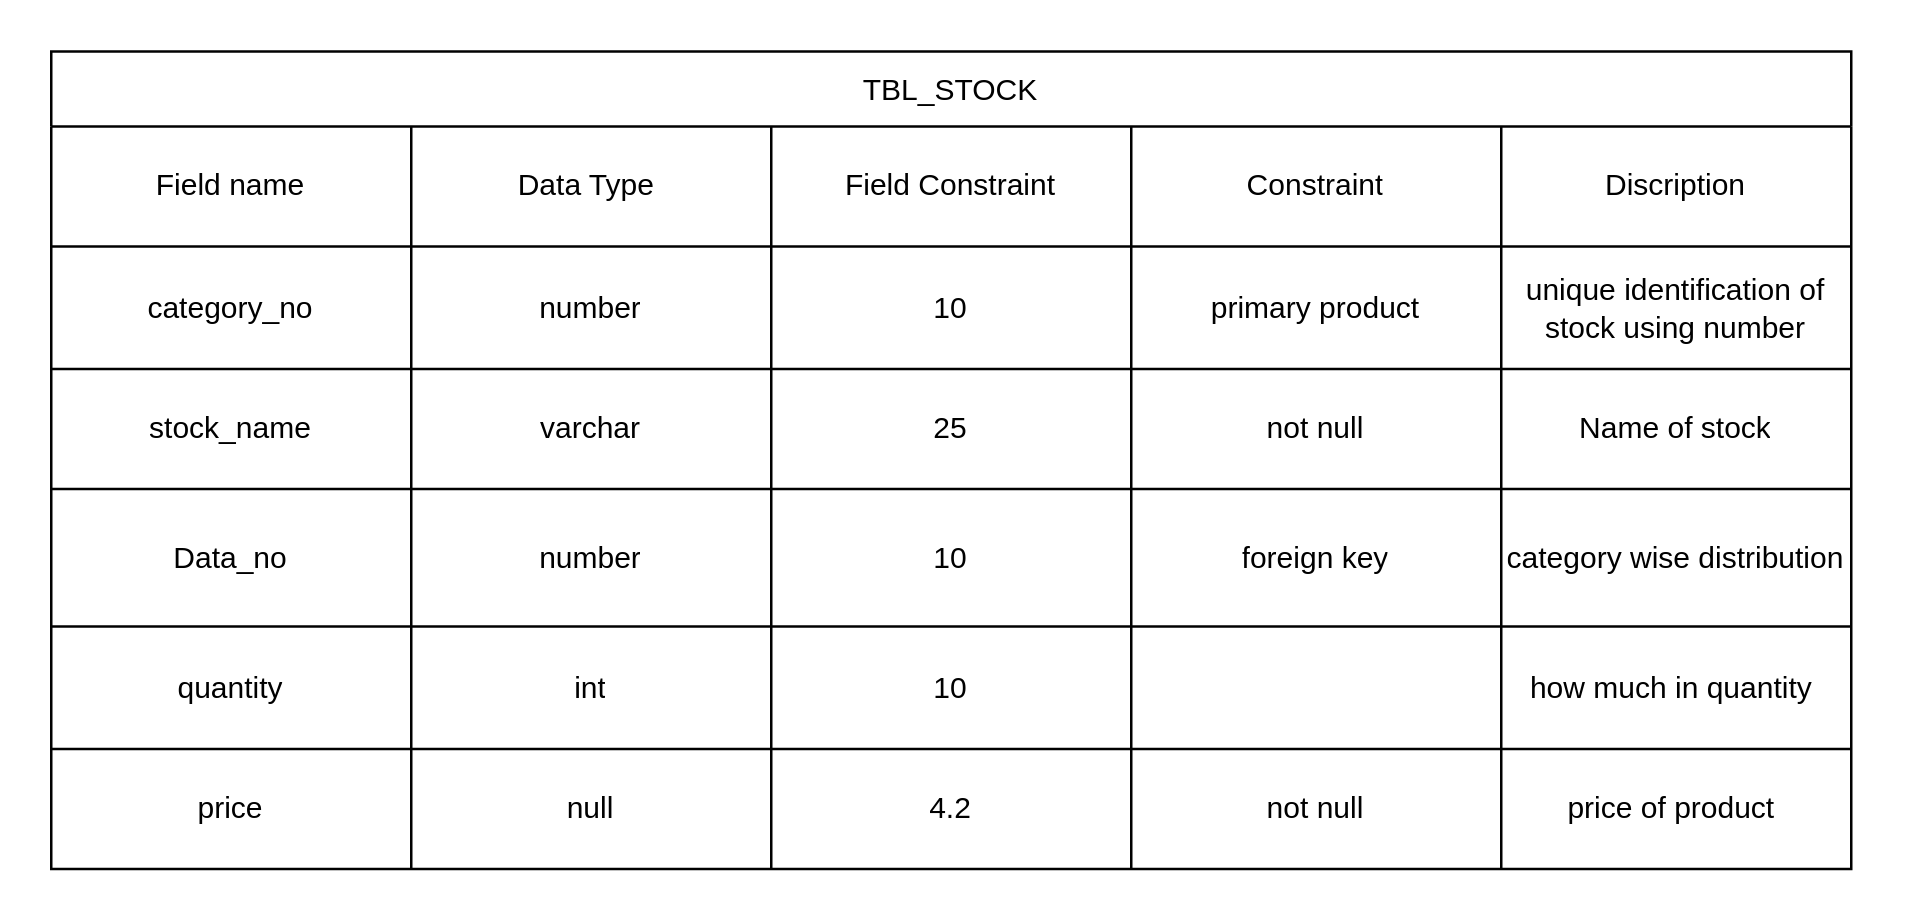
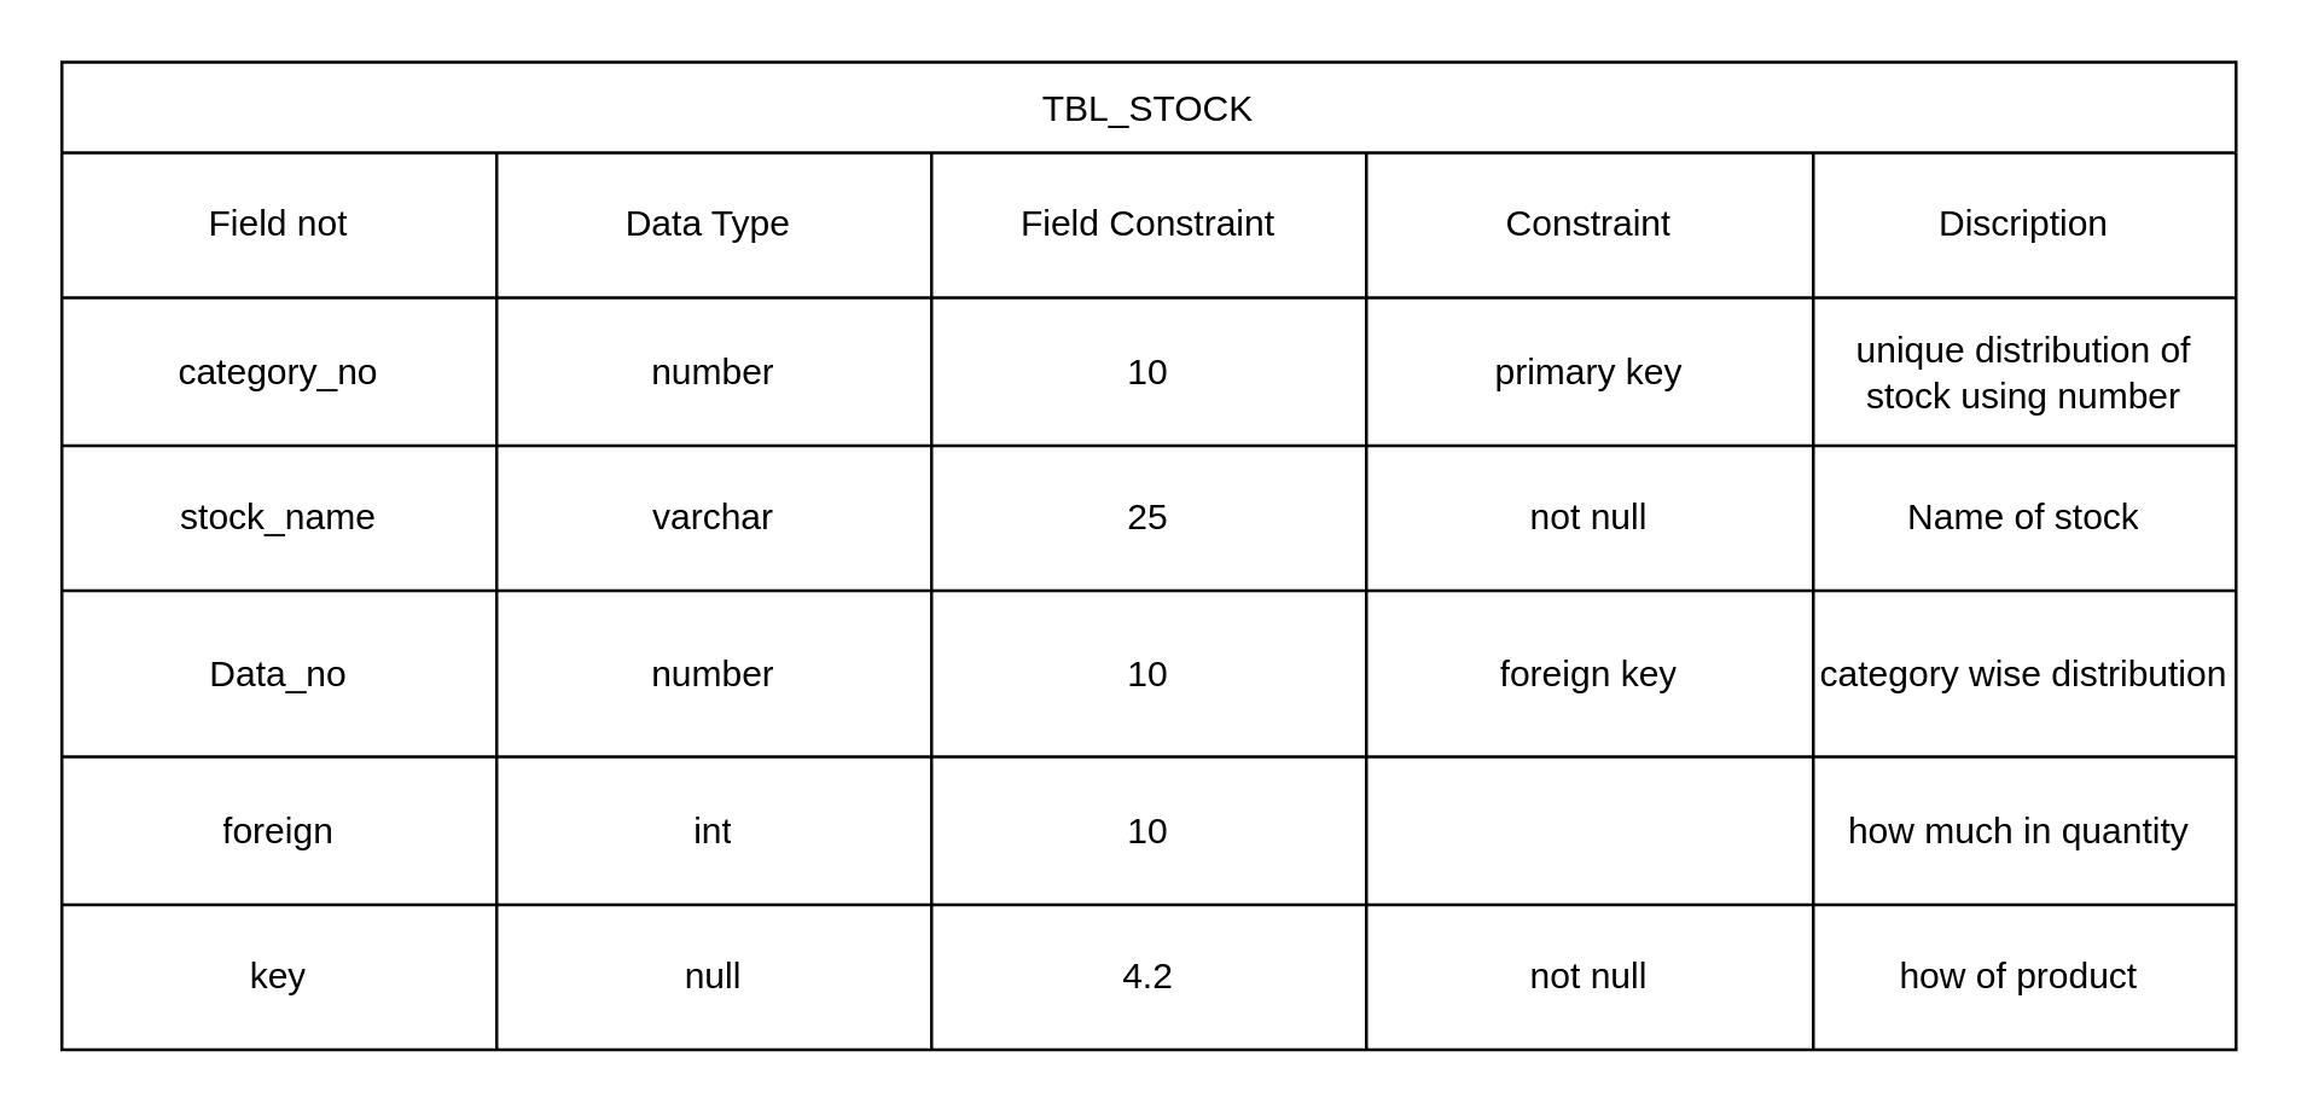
  <mxCell id="0" />
  <mxCell id="1" parent="0" />
  <mxCell id="2" value="TBL_STOCK" style="shape=table;startSize=30;container=1;collapsible=0;childLayout=tableLayout;" vertex="1" parent="1"><mxGeometry x="20" y="20" width="720" height="327" as="geometry" /></mxCell>
  <mxCell id="3" value="" style="shape=tableRow;horizontal=0;startSize=0;swimlaneHead=0;swimlaneBody=0;strokeColor=inherit;top=0;left=0;bottom=0;right=0;collapsible=0;dropTarget=0;fillColor=none;points=[[0,0.5],[1,0.5]];portConstraint=eastwest;" vertex="1" parent="2"><mxGeometry y="30" width="720" height="48" as="geometry" /></mxCell>
- <mxCell id="4" value="Field name" style="shape=partialRectangle;html=1;whiteSpace=wrap;connectable=0;strokeColor=inherit;overflow=hidden;fillColor=none;top=0;left=0;bottom=0;right=0;pointerEvents=1;" vertex="1" parent="3"><mxGeometry width="144" height="48" as="geometry"><mxRectangle width="144" height="48" as="alternateBounds" /></mxGeometry></mxCell>
+ <mxCell id="4" value="Field not" style="shape=partialRectangle;html=1;whiteSpace=wrap;connectable=0;strokeColor=inherit;overflow=hidden;fillColor=none;top=0;left=0;bottom=0;right=0;pointerEvents=1;" vertex="1" parent="3"><mxGeometry width="144" height="48" as="geometry"><mxRectangle width="144" height="48" as="alternateBounds" /></mxGeometry></mxCell>
  <mxCell id="5" value="Data Type&amp;nbsp;" style="shape=partialRectangle;html=1;whiteSpace=wrap;connectable=0;strokeColor=inherit;overflow=hidden;fillColor=none;top=0;left=0;bottom=0;right=0;pointerEvents=1;" vertex="1" parent="3"><mxGeometry x="144" width="144" height="48" as="geometry"><mxRectangle width="144" height="48" as="alternateBounds" /></mxGeometry></mxCell>
  <mxCell id="6" value="Field Constraint" style="shape=partialRectangle;html=1;whiteSpace=wrap;connectable=0;strokeColor=inherit;overflow=hidden;fillColor=none;top=0;left=0;bottom=0;right=0;pointerEvents=1;" vertex="1" parent="3"><mxGeometry x="288" width="144" height="48" as="geometry"><mxRectangle width="144" height="48" as="alternateBounds" /></mxGeometry></mxCell>
  <mxCell id="7" value="Constraint" style="shape=partialRectangle;html=1;whiteSpace=wrap;connectable=0;strokeColor=inherit;overflow=hidden;fillColor=none;top=0;left=0;bottom=0;right=0;pointerEvents=1;" vertex="1" parent="3"><mxGeometry x="432" width="148" height="48" as="geometry"><mxRectangle width="148" height="48" as="alternateBounds" /></mxGeometry></mxCell>
  <mxCell id="8" value="Discription" style="shape=partialRectangle;html=1;whiteSpace=wrap;connectable=0;strokeColor=inherit;overflow=hidden;fillColor=none;top=0;left=0;bottom=0;right=0;pointerEvents=1;" vertex="1" parent="3"><mxGeometry x="580" width="140" height="48" as="geometry"><mxRectangle width="140" height="48" as="alternateBounds" /></mxGeometry></mxCell>
  <mxCell id="9" value="" style="shape=tableRow;horizontal=0;startSize=0;swimlaneHead=0;swimlaneBody=0;strokeColor=inherit;top=0;left=0;bottom=0;right=0;collapsible=0;dropTarget=0;fillColor=none;points=[[0,0.5],[1,0.5]];portConstraint=eastwest;" vertex="1" parent="2"><mxGeometry y="78" width="720" height="49" as="geometry" /></mxCell>
  <mxCell id="10" value="category_no" style="shape=partialRectangle;html=1;whiteSpace=wrap;connectable=0;strokeColor=inherit;overflow=hidden;fillColor=none;top=0;left=0;bottom=0;right=0;pointerEvents=1;" vertex="1" parent="9"><mxGeometry width="144" height="49" as="geometry"><mxRectangle width="144" height="49" as="alternateBounds" /></mxGeometry></mxCell>
  <mxCell id="11" value="number" style="shape=partialRectangle;html=1;whiteSpace=wrap;connectable=0;strokeColor=inherit;overflow=hidden;fillColor=none;top=0;left=0;bottom=0;right=0;pointerEvents=1;" vertex="1" parent="9"><mxGeometry x="144" width="144" height="49" as="geometry"><mxRectangle width="144" height="49" as="alternateBounds" /></mxGeometry></mxCell>
  <mxCell id="12" value="10" style="shape=partialRectangle;html=1;whiteSpace=wrap;connectable=0;strokeColor=inherit;overflow=hidden;fillColor=none;top=0;left=0;bottom=0;right=0;pointerEvents=1;" vertex="1" parent="9"><mxGeometry x="288" width="144" height="49" as="geometry"><mxRectangle width="144" height="49" as="alternateBounds" /></mxGeometry></mxCell>
- <mxCell id="13" value="primary product" style="shape=partialRectangle;html=1;whiteSpace=wrap;connectable=0;strokeColor=inherit;overflow=hidden;fillColor=none;top=0;left=0;bottom=0;right=0;pointerEvents=1;" vertex="1" parent="9"><mxGeometry x="432" width="148" height="49" as="geometry"><mxRectangle width="148" height="49" as="alternateBounds" /></mxGeometry></mxCell>
- <mxCell id="14" value="unique identification of stock using number" style="shape=partialRectangle;html=1;whiteSpace=wrap;connectable=0;strokeColor=inherit;overflow=hidden;fillColor=none;top=0;left=0;bottom=0;right=0;pointerEvents=1;" vertex="1" parent="9"><mxGeometry x="580" width="140" height="49" as="geometry"><mxRectangle width="140" height="49" as="alternateBounds" /></mxGeometry></mxCell>
+ <mxCell id="13" value="primary key" style="shape=partialRectangle;html=1;whiteSpace=wrap;connectable=0;strokeColor=inherit;overflow=hidden;fillColor=none;top=0;left=0;bottom=0;right=0;pointerEvents=1;" vertex="1" parent="9"><mxGeometry x="432" width="148" height="49" as="geometry"><mxRectangle width="148" height="49" as="alternateBounds" /></mxGeometry></mxCell>
+ <mxCell id="14" value="unique distribution of stock using number" style="shape=partialRectangle;html=1;whiteSpace=wrap;connectable=0;strokeColor=inherit;overflow=hidden;fillColor=none;top=0;left=0;bottom=0;right=0;pointerEvents=1;" vertex="1" parent="9"><mxGeometry x="580" width="140" height="49" as="geometry"><mxRectangle width="140" height="49" as="alternateBounds" /></mxGeometry></mxCell>
  <mxCell id="15" value="" style="shape=tableRow;horizontal=0;startSize=0;swimlaneHead=0;swimlaneBody=0;strokeColor=inherit;top=0;left=0;bottom=0;right=0;collapsible=0;dropTarget=0;fillColor=none;points=[[0,0.5],[1,0.5]];portConstraint=eastwest;" vertex="1" parent="2"><mxGeometry y="127" width="720" height="48" as="geometry" /></mxCell>
  <mxCell id="16" value="stock_name" style="shape=partialRectangle;html=1;whiteSpace=wrap;connectable=0;strokeColor=inherit;overflow=hidden;fillColor=none;top=0;left=0;bottom=0;right=0;pointerEvents=1;" vertex="1" parent="15"><mxGeometry width="144" height="48" as="geometry"><mxRectangle width="144" height="48" as="alternateBounds" /></mxGeometry></mxCell>
  <mxCell id="17" value="varchar" style="shape=partialRectangle;html=1;whiteSpace=wrap;connectable=0;strokeColor=inherit;overflow=hidden;fillColor=none;top=0;left=0;bottom=0;right=0;pointerEvents=1;" vertex="1" parent="15"><mxGeometry x="144" width="144" height="48" as="geometry"><mxRectangle width="144" height="48" as="alternateBounds" /></mxGeometry></mxCell>
  <mxCell id="18" value="25" style="shape=partialRectangle;html=1;whiteSpace=wrap;connectable=0;strokeColor=inherit;overflow=hidden;fillColor=none;top=0;left=0;bottom=0;right=0;pointerEvents=1;" vertex="1" parent="15"><mxGeometry x="288" width="144" height="48" as="geometry"><mxRectangle width="144" height="48" as="alternateBounds" /></mxGeometry></mxCell>
  <mxCell id="19" value="not null" style="shape=partialRectangle;html=1;whiteSpace=wrap;connectable=0;strokeColor=inherit;overflow=hidden;fillColor=none;top=0;left=0;bottom=0;right=0;pointerEvents=1;" vertex="1" parent="15"><mxGeometry x="432" width="148" height="48" as="geometry"><mxRectangle width="148" height="48" as="alternateBounds" /></mxGeometry></mxCell>
  <mxCell id="20" value="Name of stock" style="shape=partialRectangle;html=1;whiteSpace=wrap;connectable=0;strokeColor=inherit;overflow=hidden;fillColor=none;top=0;left=0;bottom=0;right=0;pointerEvents=1;" vertex="1" parent="15"><mxGeometry x="580" width="140" height="48" as="geometry"><mxRectangle width="140" height="48" as="alternateBounds" /></mxGeometry></mxCell>
  <mxCell id="21" value="" style="shape=tableRow;horizontal=0;startSize=0;swimlaneHead=0;swimlaneBody=0;strokeColor=inherit;top=0;left=0;bottom=0;right=0;collapsible=0;dropTarget=0;fillColor=none;points=[[0,0.5],[1,0.5]];portConstraint=eastwest;" vertex="1" parent="2"><mxGeometry y="175" width="720" height="55" as="geometry" /></mxCell>
  <mxCell id="22" value="Data_no" style="shape=partialRectangle;html=1;whiteSpace=wrap;connectable=0;strokeColor=inherit;overflow=hidden;fillColor=none;top=0;left=0;bottom=0;right=0;pointerEvents=1;" vertex="1" parent="21"><mxGeometry width="144" height="55" as="geometry"><mxRectangle width="144" height="55" as="alternateBounds" /></mxGeometry></mxCell>
  <mxCell id="23" value="number" style="shape=partialRectangle;html=1;whiteSpace=wrap;connectable=0;strokeColor=inherit;overflow=hidden;fillColor=none;top=0;left=0;bottom=0;right=0;pointerEvents=1;" vertex="1" parent="21"><mxGeometry x="144" width="144" height="55" as="geometry"><mxRectangle width="144" height="55" as="alternateBounds" /></mxGeometry></mxCell>
  <mxCell id="24" value="10" style="shape=partialRectangle;html=1;whiteSpace=wrap;connectable=0;strokeColor=inherit;overflow=hidden;fillColor=none;top=0;left=0;bottom=0;right=0;pointerEvents=1;" vertex="1" parent="21"><mxGeometry x="288" width="144" height="55" as="geometry"><mxRectangle width="144" height="55" as="alternateBounds" /></mxGeometry></mxCell>
  <mxCell id="25" value="foreign key" style="shape=partialRectangle;html=1;whiteSpace=wrap;connectable=0;strokeColor=inherit;overflow=hidden;fillColor=none;top=0;left=0;bottom=0;right=0;pointerEvents=1;" vertex="1" parent="21"><mxGeometry x="432" width="148" height="55" as="geometry"><mxRectangle width="148" height="55" as="alternateBounds" /></mxGeometry></mxCell>
  <mxCell id="26" value="category wise distribution" style="shape=partialRectangle;html=1;whiteSpace=wrap;connectable=0;strokeColor=inherit;overflow=hidden;fillColor=none;top=0;left=0;bottom=0;right=0;pointerEvents=1;" vertex="1" parent="21"><mxGeometry x="580" width="140" height="55" as="geometry"><mxRectangle width="140" height="55" as="alternateBounds" /></mxGeometry></mxCell>
  <mxCell id="27" value="" style="shape=tableRow;horizontal=0;startSize=0;swimlaneHead=0;swimlaneBody=0;strokeColor=inherit;top=0;left=0;bottom=0;right=0;collapsible=0;dropTarget=0;fillColor=none;points=[[0,0.5],[1,0.5]];portConstraint=eastwest;" vertex="1" parent="2"><mxGeometry y="230" width="720" height="49" as="geometry" /></mxCell>
- <mxCell id="28" value="quantity" style="shape=partialRectangle;html=1;whiteSpace=wrap;connectable=0;strokeColor=inherit;overflow=hidden;fillColor=none;top=0;left=0;bottom=0;right=0;pointerEvents=1;" vertex="1" parent="27"><mxGeometry width="144" height="49" as="geometry"><mxRectangle width="144" height="49" as="alternateBounds" /></mxGeometry></mxCell>
+ <mxCell id="28" value="foreign" style="shape=partialRectangle;html=1;whiteSpace=wrap;connectable=0;strokeColor=inherit;overflow=hidden;fillColor=none;top=0;left=0;bottom=0;right=0;pointerEvents=1;" vertex="1" parent="27"><mxGeometry width="144" height="49" as="geometry"><mxRectangle width="144" height="49" as="alternateBounds" /></mxGeometry></mxCell>
  <mxCell id="29" value="int" style="shape=partialRectangle;html=1;whiteSpace=wrap;connectable=0;strokeColor=inherit;overflow=hidden;fillColor=none;top=0;left=0;bottom=0;right=0;pointerEvents=1;" vertex="1" parent="27"><mxGeometry x="144" width="144" height="49" as="geometry"><mxRectangle width="144" height="49" as="alternateBounds" /></mxGeometry></mxCell>
  <mxCell id="30" value="10" style="shape=partialRectangle;html=1;whiteSpace=wrap;connectable=0;strokeColor=inherit;overflow=hidden;fillColor=none;top=0;left=0;bottom=0;right=0;pointerEvents=1;" vertex="1" parent="27"><mxGeometry x="288" width="144" height="49" as="geometry"><mxRectangle width="144" height="49" as="alternateBounds" /></mxGeometry></mxCell>
  <mxCell id="31" value="" style="shape=partialRectangle;html=1;whiteSpace=wrap;connectable=0;strokeColor=inherit;overflow=hidden;fillColor=none;top=0;left=0;bottom=0;right=0;pointerEvents=1;" vertex="1" parent="27"><mxGeometry x="432" width="148" height="49" as="geometry"><mxRectangle width="148" height="49" as="alternateBounds" /></mxGeometry></mxCell>
  <mxCell id="32" value="how much in quantity&amp;nbsp;" style="shape=partialRectangle;html=1;whiteSpace=wrap;connectable=0;strokeColor=inherit;overflow=hidden;fillColor=none;top=0;left=0;bottom=0;right=0;pointerEvents=1;" vertex="1" parent="27"><mxGeometry x="580" width="140" height="49" as="geometry"><mxRectangle width="140" height="49" as="alternateBounds" /></mxGeometry></mxCell>
  <mxCell id="33" value="" style="shape=tableRow;horizontal=0;startSize=0;swimlaneHead=0;swimlaneBody=0;strokeColor=inherit;top=0;left=0;bottom=0;right=0;collapsible=0;dropTarget=0;fillColor=none;points=[[0,0.5],[1,0.5]];portConstraint=eastwest;" vertex="1" parent="2"><mxGeometry y="279" width="720" height="48" as="geometry" /></mxCell>
- <mxCell id="34" value="price" style="shape=partialRectangle;html=1;whiteSpace=wrap;connectable=0;strokeColor=inherit;overflow=hidden;fillColor=none;top=0;left=0;bottom=0;right=0;pointerEvents=1;" vertex="1" parent="33"><mxGeometry width="144" height="48" as="geometry"><mxRectangle width="144" height="48" as="alternateBounds" /></mxGeometry></mxCell>
+ <mxCell id="34" value="key" style="shape=partialRectangle;html=1;whiteSpace=wrap;connectable=0;strokeColor=inherit;overflow=hidden;fillColor=none;top=0;left=0;bottom=0;right=0;pointerEvents=1;" vertex="1" parent="33"><mxGeometry width="144" height="48" as="geometry"><mxRectangle width="144" height="48" as="alternateBounds" /></mxGeometry></mxCell>
  <mxCell id="35" value="null" style="shape=partialRectangle;html=1;whiteSpace=wrap;connectable=0;strokeColor=inherit;overflow=hidden;fillColor=none;top=0;left=0;bottom=0;right=0;pointerEvents=1;" vertex="1" parent="33"><mxGeometry x="144" width="144" height="48" as="geometry"><mxRectangle width="144" height="48" as="alternateBounds" /></mxGeometry></mxCell>
  <mxCell id="36" value="4.2" style="shape=partialRectangle;html=1;whiteSpace=wrap;connectable=0;strokeColor=inherit;overflow=hidden;fillColor=none;top=0;left=0;bottom=0;right=0;pointerEvents=1;" vertex="1" parent="33"><mxGeometry x="288" width="144" height="48" as="geometry"><mxRectangle width="144" height="48" as="alternateBounds" /></mxGeometry></mxCell>
  <mxCell id="37" value="not null" style="shape=partialRectangle;html=1;whiteSpace=wrap;connectable=0;strokeColor=inherit;overflow=hidden;fillColor=none;top=0;left=0;bottom=0;right=0;pointerEvents=1;" vertex="1" parent="33"><mxGeometry x="432" width="148" height="48" as="geometry"><mxRectangle width="148" height="48" as="alternateBounds" /></mxGeometry></mxCell>
- <mxCell id="38" value="price of product&amp;nbsp;" style="shape=partialRectangle;html=1;whiteSpace=wrap;connectable=0;strokeColor=inherit;overflow=hidden;fillColor=none;top=0;left=0;bottom=0;right=0;pointerEvents=1;" vertex="1" parent="33"><mxGeometry x="580" width="140" height="48" as="geometry"><mxRectangle width="140" height="48" as="alternateBounds" /></mxGeometry></mxCell>
+ <mxCell id="38" value="how of product&amp;nbsp;" style="shape=partialRectangle;html=1;whiteSpace=wrap;connectable=0;strokeColor=inherit;overflow=hidden;fillColor=none;top=0;left=0;bottom=0;right=0;pointerEvents=1;" vertex="1" parent="33"><mxGeometry x="580" width="140" height="48" as="geometry"><mxRectangle width="140" height="48" as="alternateBounds" /></mxGeometry></mxCell>
